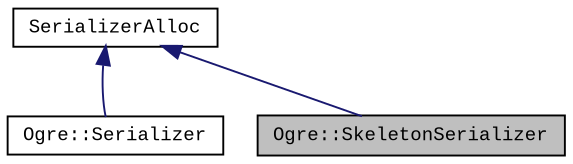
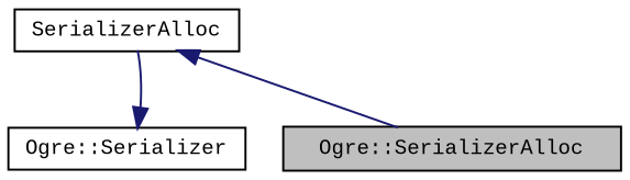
  digraph {
    fontname="Liberation Mono"
    node [color=black fontname="Liberation Mono" fontsize=10 shape=record]
    edge [color=midnightblue dir=back fontname="Liberation Mono" fontsize=10 labelfontname=Helvetica labelfontsize=10 style=solid]
-   n1 [fillcolor=grey75 fontcolor=black height=0.2 label="Ogre::SkeletonSerializer" style=filled width=0.4]
+   n1 [fillcolor=grey75 fontcolor=black height=0.2 label="Ogre::SerializerAlloc" style=filled width=0.4]
    n2 [height=0.2 label="Ogre::Serializer" width=0.4]
    n3 [height=0.2 label=SerializerAlloc width=0.4]
    n3 -> n1
-   n3 -> n2
+   n2 -> n3
  }
